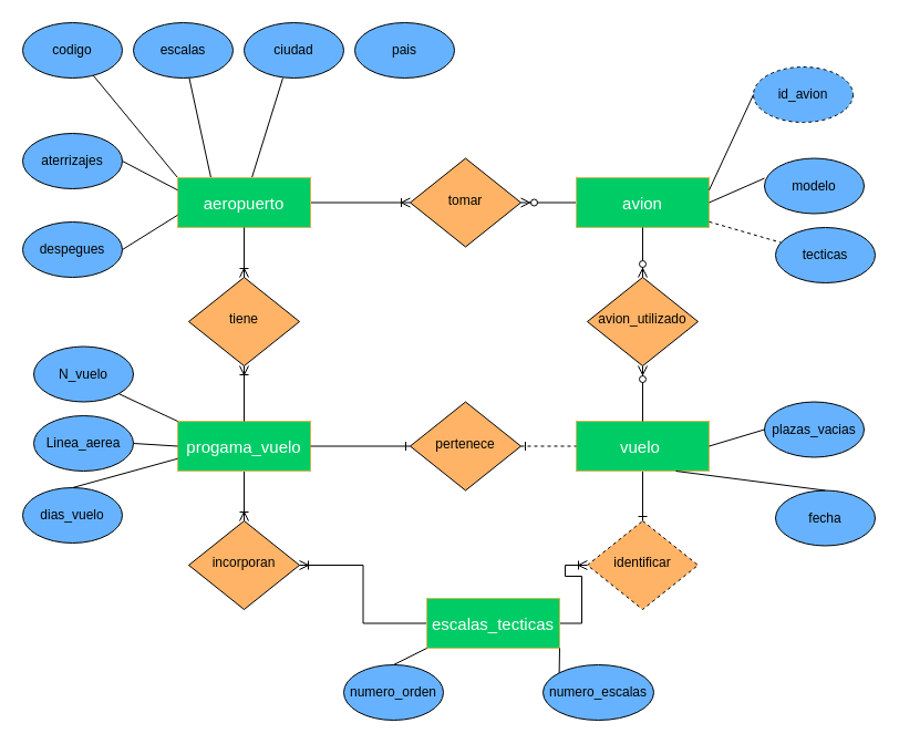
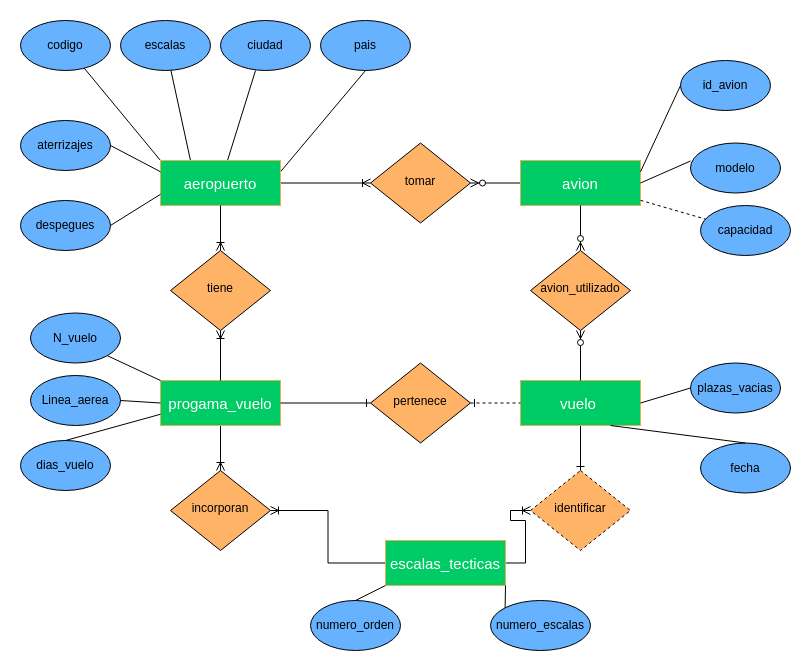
  <mxCell id="0" />
  <mxCell id="1" parent="0" />
  <mxCell id="2" value="tomar" style="rhombus;whiteSpace=wrap;html=1;shadow=0;fontFamily=Helvetica;fontSize=12;align=center;strokeWidth=1;spacing=6;spacingTop=-4;fillColor=#FFB366;" parent="1" vertex="1"><mxGeometry x="370" y="142.5" width="100" height="80" as="geometry" /></mxCell>
  <mxCell id="3" value="codigo" style="ellipse;whiteSpace=wrap;html=1;fillColor=#66B2FF;" parent="1" vertex="1"><mxGeometry y="20" width="90" height="50" as="geometry" x="20" /></mxCell>
  <mxCell id="4" value="" style="endArrow=none;html=1;exitX=0;exitY=0;exitDx=0;exitDy=0;" parent="1" source="17" target="3" edge="1"><mxGeometry width="50" height="50" relative="1" as="geometry"><mxPoint x="50" y="120" as="sourcePoint" /><mxPoint x="460" y="120" as="targetPoint" /></mxGeometry></mxCell>
  <mxCell id="5" value="escalas" style="ellipse;whiteSpace=wrap;html=1;fillColor=#66B2FF;" parent="1" vertex="1"><mxGeometry x="120" y="20" width="90" height="50" as="geometry" /></mxCell>
  <mxCell id="6" value="ciudad" style="ellipse;whiteSpace=wrap;html=1;fillColor=#66B2FF;" parent="1" vertex="1"><mxGeometry x="220" y="20" width="90" height="50" as="geometry" /></mxCell>
  <mxCell id="7" value="" style="endArrow=none;html=1;exitX=0.25;exitY=0;exitDx=0;exitDy=0;" edge="1" parent="1" source="17" target="5"><mxGeometry width="50" height="50" relative="1" as="geometry"><mxPoint x="240" y="60" as="sourcePoint" /><mxPoint x="460" y="120" as="targetPoint" /></mxGeometry></mxCell>
  <mxCell id="8" value="" style="endArrow=none;html=1;exitX=0.389;exitY=1;exitDx=0;exitDy=0;exitPerimeter=0;" edge="1" parent="1" source="6" target="17"><mxGeometry width="50" height="50" relative="1" as="geometry"><mxPoint x="281.818" y="60" as="sourcePoint" /><mxPoint x="460" y="120" as="targetPoint" /></mxGeometry></mxCell>
  <mxCell id="9" value="pais" style="ellipse;whiteSpace=wrap;html=1;fillColor=#66B2FF;" vertex="1" parent="1"><mxGeometry x="320" y="20" width="90" height="50" as="geometry" /></mxCell>
+ <mxCell id="10" value="" style="endArrow=none;html=1;entryX=0.5;entryY=1;entryDx=0;entryDy=0;exitX=1;exitY=0.25;exitDx=0;exitDy=0;" edge="1" parent="1" source="17" target="9"><mxGeometry width="50" height="50" relative="1" as="geometry"><mxPoint x="300" y="90" as="sourcePoint" /><mxPoint x="460" y="120" as="targetPoint" /></mxGeometry></mxCell>
  <mxCell id="11" value="" style="endArrow=none;html=1;entryX=0;entryY=0.5;entryDx=0;entryDy=0;exitX=1;exitY=0.5;exitDx=0;exitDy=0;startArrow=ERzeroToMany;startFill=1;" edge="1" parent="1" source="2" target="16"><mxGeometry width="50" height="50" relative="1" as="geometry"><mxPoint x="330" y="230" as="sourcePoint" /><mxPoint x="374" y="200" as="targetPoint" /></mxGeometry></mxCell>
  <mxCell id="12" value="" style="endArrow=none;html=1;entryX=1;entryY=0.5;entryDx=0;entryDy=0;exitX=0;exitY=0.5;exitDx=0;exitDy=0;startArrow=ERoneToMany;startFill=0;" edge="1" parent="1" source="2" target="17"><mxGeometry width="50" height="50" relative="1" as="geometry"><mxPoint x="410" y="250" as="sourcePoint" /><mxPoint x="248.04" y="101" as="targetPoint" /></mxGeometry></mxCell>
- <mxCell id="13" value="tecticas&lt;br&gt;" style="ellipse;whiteSpace=wrap;html=1;fillColor=#66B2FF;" vertex="1" parent="1"><mxGeometry x="700" y="205" width="90" height="50" as="geometry" /></mxCell>
+ <mxCell id="13" value="capacidad&lt;br&gt;" style="ellipse;whiteSpace=wrap;html=1;fillColor=#66B2FF;" vertex="1" parent="1"><mxGeometry x="700" y="205" width="90" height="50" as="geometry" /></mxCell>
  <mxCell id="14" value="modelo" style="ellipse;whiteSpace=wrap;html=1;fillColor=#66B2FF;" vertex="1" parent="1"><mxGeometry x="690" y="142.5" width="90" height="50" as="geometry" /></mxCell>
- <mxCell id="15" value="id_avion" style="ellipse;whiteSpace=wrap;html=1;fillColor=#66B2FF;dashed=1;" vertex="1" parent="1"><mxGeometry x="680" y="60" width="90" height="50" as="geometry" /></mxCell>
+ <mxCell id="15" value="id_avion" style="ellipse;whiteSpace=wrap;html=1;fillColor=#66B2FF;" vertex="1" parent="1"><mxGeometry x="680" y="60" width="90" height="50" as="geometry" /></mxCell>
  <mxCell id="16" value="&lt;font color=&quot;#ffffff&quot; style=&quot;font-size: 15px&quot;&gt;avion&lt;/font&gt;" style="rounded=0;whiteSpace=wrap;html=1;strokeColor=#d6b656;fillColor=#00CC66;" vertex="1" parent="1"><mxGeometry x="520" y="160" width="120" height="45" as="geometry" /></mxCell>
  <mxCell id="17" value="&lt;font color=&quot;#ffffff&quot; style=&quot;font-size: 15px&quot;&gt;aeropuerto&lt;/font&gt;" style="rounded=0;whiteSpace=wrap;html=1;strokeColor=#d6b656;fillColor=#00CC66;" vertex="1" parent="1"><mxGeometry x="160" y="160" width="120" height="45" as="geometry" /></mxCell>
  <mxCell id="18" value="" style="endArrow=none;html=1;entryX=0;entryY=0.5;entryDx=0;entryDy=0;exitX=1;exitY=0.25;exitDx=0;exitDy=0;" edge="1" parent="1" source="16" target="15"><mxGeometry width="50" height="50" relative="1" as="geometry"><mxPoint x="410" y="240" as="sourcePoint" /><mxPoint x="460" y="190" as="targetPoint" /></mxGeometry></mxCell>
  <mxCell id="19" value="" style="endArrow=none;html=1;entryX=0;entryY=0.36;entryDx=0;entryDy=0;entryPerimeter=0;exitX=1;exitY=0.5;exitDx=0;exitDy=0;" edge="1" parent="1" source="16" target="14"><mxGeometry width="50" height="50" relative="1" as="geometry"><mxPoint x="410" y="240" as="sourcePoint" /><mxPoint x="460" y="190" as="targetPoint" /></mxGeometry></mxCell>
  <mxCell id="20" value="" style="endArrow=none;html=1;dashed=1;" edge="1" parent="1" source="16" target="13"><mxGeometry width="50" height="50" relative="1" as="geometry"><mxPoint x="410" y="240" as="sourcePoint" /><mxPoint x="460" y="190" as="targetPoint" /></mxGeometry></mxCell>
  <mxCell id="21" value="tiene" style="rhombus;whiteSpace=wrap;html=1;shadow=0;fontFamily=Helvetica;fontSize=12;align=center;strokeWidth=1;spacing=6;spacingTop=-4;fillColor=#FFB366;" vertex="1" parent="1"><mxGeometry x="170" y="250" width="100" height="80" as="geometry" /></mxCell>
  <mxCell id="22" value="" style="endArrow=none;html=1;entryX=0.5;entryY=1;entryDx=0;entryDy=0;exitX=0.5;exitY=0;exitDx=0;exitDy=0;startArrow=ERoneToMany;startFill=0;" edge="1" parent="1" source="21" target="17"><mxGeometry width="50" height="50" relative="1" as="geometry"><mxPoint x="350" y="310" as="sourcePoint" /><mxPoint x="400" y="260" as="targetPoint" /></mxGeometry></mxCell>
  <mxCell id="23" style="edgeStyle=orthogonalEdgeStyle;rounded=0;orthogonalLoop=1;jettySize=auto;html=1;exitX=0.5;exitY=1;exitDx=0;exitDy=0;entryX=0.5;entryY=0;entryDx=0;entryDy=0;startArrow=none;startFill=0;endArrow=ERoneToMany;endFill=0;" edge="1" parent="1" source="24" target="53"><mxGeometry relative="1" as="geometry" /></mxCell>
  <mxCell id="24" value="&lt;font color=&quot;#ffffff&quot; style=&quot;font-size: 15px&quot;&gt;progama_vuelo&lt;br&gt;&lt;/font&gt;" style="rounded=0;whiteSpace=wrap;html=1;strokeColor=#d6b656;fillColor=#00CC66;" vertex="1" parent="1"><mxGeometry x="160" y="380" width="120" height="45" as="geometry" /></mxCell>
  <mxCell id="25" value="" style="endArrow=ERoneToMany;html=1;entryX=0.5;entryY=1;entryDx=0;entryDy=0;exitX=0.5;exitY=0;exitDx=0;exitDy=0;startArrow=none;startFill=0;endFill=0;" edge="1" parent="1" source="24" target="21"><mxGeometry width="50" height="50" relative="1" as="geometry"><mxPoint x="350" y="380" as="sourcePoint" /><mxPoint x="400" y="330" as="targetPoint" /></mxGeometry></mxCell>
  <mxCell id="26" value="Linea_aerea" style="ellipse;whiteSpace=wrap;html=1;fillColor=#66B2FF;" vertex="1" parent="1"><mxGeometry x="30" y="375" width="90" height="50" as="geometry" /></mxCell>
  <mxCell id="27" value="dias_vuelo" style="ellipse;whiteSpace=wrap;html=1;fillColor=#66B2FF;" vertex="1" parent="1"><mxGeometry y="440" width="90" height="50" as="geometry" x="20" /></mxCell>
  <mxCell id="28" value="N_vuelo" style="ellipse;whiteSpace=wrap;html=1;fillColor=#66B2FF;" vertex="1" parent="1"><mxGeometry x="30" y="312.5" width="90" height="50" as="geometry" /></mxCell>
  <mxCell id="29" value="" style="endArrow=none;html=1;entryX=1;entryY=1;entryDx=0;entryDy=0;exitX=0;exitY=0;exitDx=0;exitDy=0;" edge="1" parent="1" source="24" target="28"><mxGeometry width="50" height="50" relative="1" as="geometry"><mxPoint x="350" y="450" as="sourcePoint" /><mxPoint x="400" y="400" as="targetPoint" /></mxGeometry></mxCell>
  <mxCell id="30" value="" style="endArrow=none;html=1;entryX=0;entryY=0.75;entryDx=0;entryDy=0;exitX=0.5;exitY=0;exitDx=0;exitDy=0;" edge="1" parent="1" source="27" target="24"><mxGeometry width="50" height="50" relative="1" as="geometry"><mxPoint x="350" y="450" as="sourcePoint" /><mxPoint x="400" y="400" as="targetPoint" /></mxGeometry></mxCell>
  <mxCell id="31" value="" style="endArrow=none;html=1;entryX=0;entryY=0.5;entryDx=0;entryDy=0;exitX=1;exitY=0.5;exitDx=0;exitDy=0;" edge="1" parent="1" source="26" target="24"><mxGeometry width="50" height="50" relative="1" as="geometry"><mxPoint x="350" y="450" as="sourcePoint" /><mxPoint x="400" y="400" as="targetPoint" /></mxGeometry></mxCell>
  <mxCell id="32" value="despegues" style="ellipse;whiteSpace=wrap;html=1;fillColor=#66B2FF;" vertex="1" parent="1"><mxGeometry y="200" width="90" height="50" as="geometry" x="20" /></mxCell>
  <mxCell id="33" value="aterrizajes&lt;br&gt;" style="ellipse;whiteSpace=wrap;html=1;fillColor=#66B2FF;" vertex="1" parent="1"><mxGeometry y="120" width="90" height="50" as="geometry" x="20" /></mxCell>
  <mxCell id="34" value="" style="endArrow=none;html=1;entryX=1;entryY=0.5;entryDx=0;entryDy=0;exitX=0;exitY=0.25;exitDx=0;exitDy=0;" edge="1" parent="1" source="17" target="33"><mxGeometry width="50" height="50" relative="1" as="geometry"><mxPoint x="350" y="230" as="sourcePoint" /><mxPoint x="400" y="180" as="targetPoint" /></mxGeometry></mxCell>
  <mxCell id="35" value="" style="endArrow=none;html=1;entryX=1;entryY=0.5;entryDx=0;entryDy=0;exitX=0;exitY=0.75;exitDx=0;exitDy=0;" edge="1" parent="1" source="17" target="32"><mxGeometry width="50" height="50" relative="1" as="geometry"><mxPoint x="350" y="230" as="sourcePoint" /><mxPoint x="400" y="180" as="targetPoint" /></mxGeometry></mxCell>
  <mxCell id="36" value="pertenece" style="rhombus;whiteSpace=wrap;html=1;shadow=0;fontFamily=Helvetica;fontSize=12;align=center;strokeWidth=1;spacing=6;spacingTop=-4;fillColor=#FFB366;" vertex="1" parent="1"><mxGeometry x="370" y="362.5" width="100" height="80" as="geometry" /></mxCell>
  <mxCell id="37" value="" style="endArrow=ERone;html=1;exitX=1;exitY=0.5;exitDx=0;exitDy=0;entryX=0;entryY=0.5;entryDx=0;entryDy=0;startArrow=none;startFill=0;endFill=0;" edge="1" parent="1" source="24" target="36"><mxGeometry width="50" height="50" relative="1" as="geometry"><mxPoint x="350" y="370" as="sourcePoint" /><mxPoint x="400" y="320" as="targetPoint" /></mxGeometry></mxCell>
  <mxCell id="38" style="edgeStyle=orthogonalEdgeStyle;rounded=0;orthogonalLoop=1;jettySize=auto;html=1;exitX=0.5;exitY=1;exitDx=0;exitDy=0;entryX=0.5;entryY=0;entryDx=0;entryDy=0;startArrow=none;startFill=0;endArrow=ERone;endFill=0;" edge="1" parent="1" source="39" target="56"><mxGeometry relative="1" as="geometry" /></mxCell>
  <mxCell id="39" value="&lt;font color=&quot;#ffffff&quot; style=&quot;font-size: 15px&quot;&gt;vuelo&amp;nbsp;&lt;br&gt;&lt;/font&gt;" style="rounded=0;whiteSpace=wrap;html=1;strokeColor=#d6b656;fillColor=#00CC66;" vertex="1" parent="1"><mxGeometry x="520" y="380" width="120" height="45" as="geometry" /></mxCell>
  <mxCell id="40" value="" style="endArrow=none;html=1;entryX=0;entryY=0.5;entryDx=0;entryDy=0;exitX=1;exitY=0.5;exitDx=0;exitDy=0;startArrow=ERone;startFill=0;dashed=1;" edge="1" parent="1" source="36" target="39"><mxGeometry width="50" height="50" relative="1" as="geometry"><mxPoint x="350" y="370" as="sourcePoint" /><mxPoint x="400" y="320" as="targetPoint" /></mxGeometry></mxCell>
  <mxCell id="41" value="plazas_vacias" style="ellipse;whiteSpace=wrap;html=1;fillColor=#66B2FF;" vertex="1" parent="1"><mxGeometry x="690" y="362.5" width="90" height="50" as="geometry" /></mxCell>
  <mxCell id="42" value="fecha" style="ellipse;whiteSpace=wrap;html=1;fillColor=#66B2FF;" vertex="1" parent="1"><mxGeometry x="700" y="442.5" width="90" height="50" as="geometry" /></mxCell>
  <mxCell id="43" value="" style="endArrow=none;html=1;exitX=0.75;exitY=1;exitDx=0;exitDy=0;entryX=0.5;entryY=0;entryDx=0;entryDy=0;" edge="1" parent="1" source="39" target="42"><mxGeometry width="50" height="50" relative="1" as="geometry"><mxPoint x="350" y="370" as="sourcePoint" /><mxPoint x="400" y="320" as="targetPoint" /></mxGeometry></mxCell>
  <mxCell id="44" value="" style="endArrow=none;html=1;entryX=1;entryY=0.5;entryDx=0;entryDy=0;exitX=0;exitY=0.5;exitDx=0;exitDy=0;" edge="1" parent="1" source="41" target="39"><mxGeometry width="50" height="50" relative="1" as="geometry"><mxPoint x="350" y="370" as="sourcePoint" /><mxPoint x="400" y="320" as="targetPoint" /></mxGeometry></mxCell>
  <mxCell id="45" value="avion_utilizado" style="rhombus;whiteSpace=wrap;html=1;shadow=0;fontFamily=Helvetica;fontSize=12;align=center;strokeWidth=1;spacing=6;spacingTop=-4;fillColor=#FFB366;" vertex="1" parent="1"><mxGeometry x="530" y="250" width="100" height="80" as="geometry" /></mxCell>
  <mxCell id="46" value="" style="endArrow=none;html=1;entryX=0.5;entryY=1;entryDx=0;entryDy=0;exitX=0.5;exitY=0;exitDx=0;exitDy=0;startArrow=ERzeroToMany;startFill=1;" edge="1" parent="1" source="45" target="16"><mxGeometry width="50" height="50" relative="1" as="geometry"><mxPoint x="350" y="370" as="sourcePoint" /><mxPoint x="400" y="320" as="targetPoint" /></mxGeometry></mxCell>
  <mxCell id="47" value="" style="endArrow=ERzeroToMany;html=1;entryX=0.5;entryY=1;entryDx=0;entryDy=0;exitX=0.5;exitY=0;exitDx=0;exitDy=0;startArrow=none;startFill=0;endFill=1;" edge="1" parent="1" source="39" target="45"><mxGeometry width="50" height="50" relative="1" as="geometry"><mxPoint x="350" y="370" as="sourcePoint" /><mxPoint x="400" y="320" as="targetPoint" /></mxGeometry></mxCell>
  <mxCell id="48" style="edgeStyle=orthogonalEdgeStyle;rounded=0;orthogonalLoop=1;jettySize=auto;html=1;exitX=0;exitY=0.5;exitDx=0;exitDy=0;entryX=1;entryY=0.5;entryDx=0;entryDy=0;startArrow=none;startFill=0;endArrow=ERoneToMany;endFill=0;" edge="1" parent="1" source="50" target="53"><mxGeometry relative="1" as="geometry" /></mxCell>
  <mxCell id="49" style="edgeStyle=orthogonalEdgeStyle;rounded=0;orthogonalLoop=1;jettySize=auto;html=1;exitX=1;exitY=0.5;exitDx=0;exitDy=0;startArrow=none;startFill=0;endArrow=ERoneToMany;endFill=0;" edge="1" parent="1" source="50" target="56"><mxGeometry relative="1" as="geometry" /></mxCell>
  <mxCell id="50" value="&lt;font color=&quot;#ffffff&quot; style=&quot;font-size: 15px&quot;&gt;escalas_tecticas&lt;br&gt;&lt;/font&gt;" style="rounded=0;whiteSpace=wrap;html=1;strokeColor=#d6b656;fillColor=#00CC66;" vertex="1" parent="1"><mxGeometry x="385" y="540" width="120" height="45" as="geometry" /></mxCell>
  <mxCell id="51" value="numero_escalas" style="ellipse;whiteSpace=wrap;html=1;fillColor=#66B2FF;" vertex="1" parent="1"><mxGeometry x="490" y="600" width="100" height="50" as="geometry" /></mxCell>
  <mxCell id="52" value="numero_orden&lt;br&gt;" style="ellipse;whiteSpace=wrap;html=1;fillColor=#66B2FF;" vertex="1" parent="1"><mxGeometry x="310" y="600" width="90" height="50" as="geometry" /></mxCell>
  <mxCell id="53" value="incorporan" style="rhombus;whiteSpace=wrap;html=1;shadow=0;fontFamily=Helvetica;fontSize=12;align=center;strokeWidth=1;spacing=6;spacingTop=-4;fillColor=#FFB366;" vertex="1" parent="1"><mxGeometry x="170" y="470" width="100" height="80" as="geometry" /></mxCell>
  <mxCell id="54" value="" style="endArrow=none;html=1;exitX=0;exitY=1;exitDx=0;exitDy=0;entryX=0.5;entryY=0;entryDx=0;entryDy=0;" edge="1" parent="1" source="50" target="52"><mxGeometry width="50" height="50" relative="1" as="geometry"><mxPoint x="390" y="510" as="sourcePoint" /><mxPoint x="440" y="460" as="targetPoint" /></mxGeometry></mxCell>
  <mxCell id="55" value="" style="endArrow=none;html=1;exitX=0;exitY=0;exitDx=0;exitDy=0;entryX=1;entryY=1;entryDx=0;entryDy=0;" edge="1" parent="1" source="51" target="50"><mxGeometry width="50" height="50" relative="1" as="geometry"><mxPoint x="390" y="510" as="sourcePoint" /><mxPoint x="440" y="460" as="targetPoint" /></mxGeometry></mxCell>
  <mxCell id="56" value="identificar" style="rhombus;whiteSpace=wrap;html=1;shadow=0;fontFamily=Helvetica;fontSize=12;align=center;strokeWidth=1;spacing=6;spacingTop=-4;fillColor=#FFB366;dashed=1;" vertex="1" parent="1"><mxGeometry x="530" y="470" width="100" height="80" as="geometry" /></mxCell>
